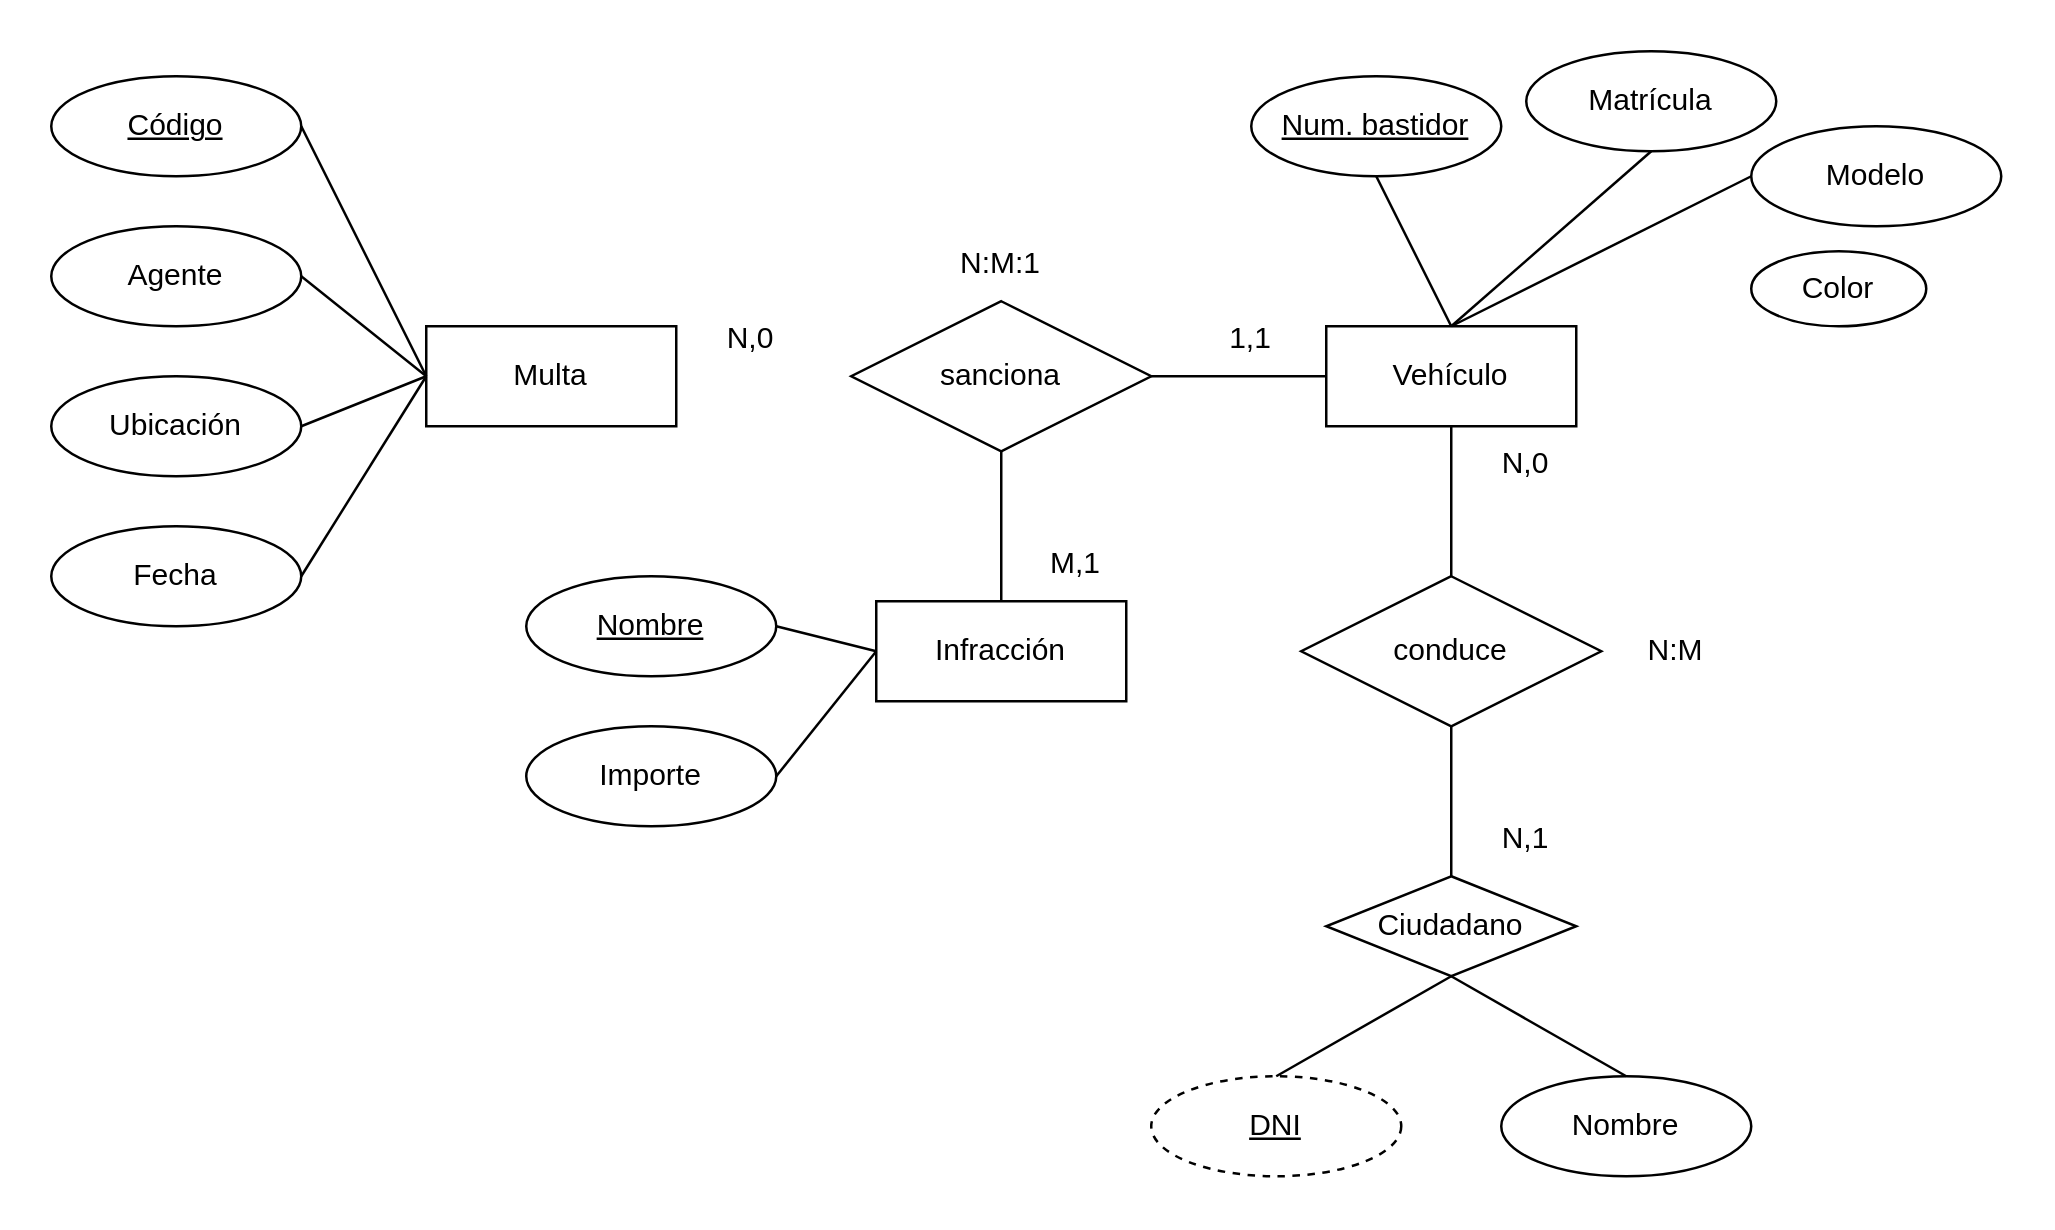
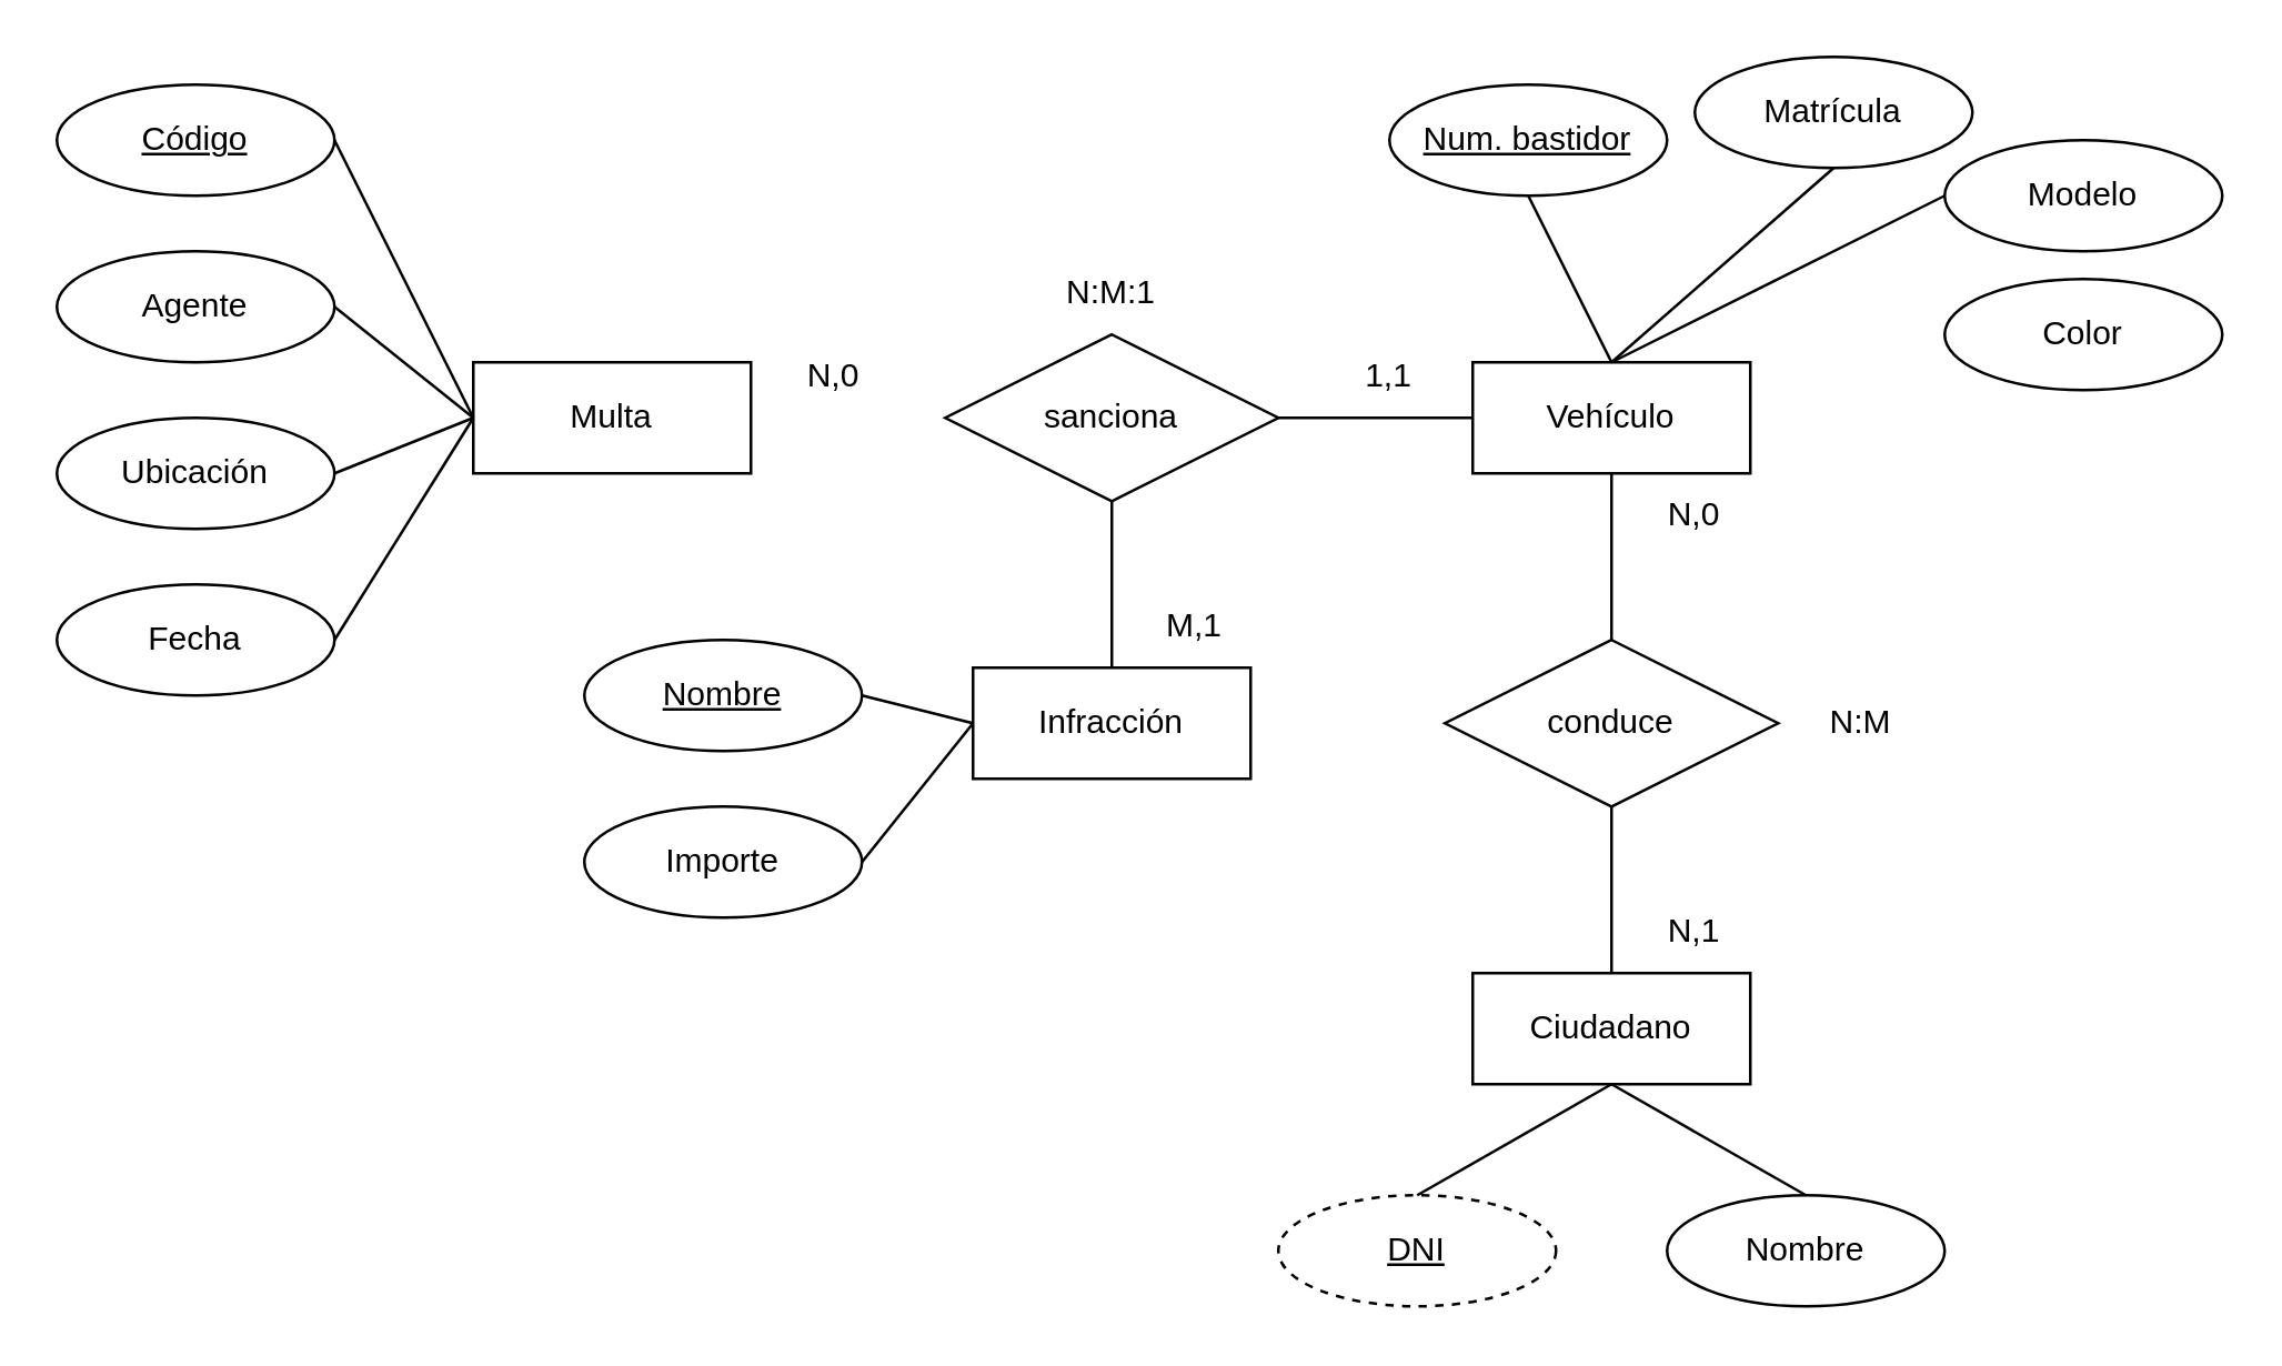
  <mxCell id="0" />
  <mxCell id="1" parent="0" />
  <mxCell id="2" value="Multa" style="whiteSpace=wrap;html=1;align=center;" vertex="1" parent="1"><mxGeometry x="170" y="130" width="100" height="40" as="geometry" /></mxCell>
  <mxCell id="3" value="sanciona" style="shape=rhombus;perimeter=rhombusPerimeter;whiteSpace=wrap;html=1;align=center;" vertex="1" parent="1"><mxGeometry x="340" y="120" width="120" height="60" as="geometry" /></mxCell>
  <mxCell id="4" value="Vehículo" style="whiteSpace=wrap;html=1;align=center;" vertex="1" parent="1"><mxGeometry x="530" y="130" width="100" height="40" as="geometry" /></mxCell>
  <mxCell id="5" value="Infracción" style="whiteSpace=wrap;html=1;align=center;" vertex="1" parent="1"><mxGeometry x="350" y="240" width="100" height="40" as="geometry" /></mxCell>
  <mxCell id="6" value="" style="endArrow=none;html=1;rounded=0;exitX=1;exitY=0.5;exitDx=0;exitDy=0;entryX=0;entryY=0.5;entryDx=0;entryDy=0;" edge="1" parent="1" source="3" target="4"><mxGeometry relative="1" as="geometry"><mxPoint x="280" y="290" as="sourcePoint" /><mxPoint x="440" y="290" as="targetPoint" /></mxGeometry></mxCell>
  <mxCell id="7" value="" style="endArrow=none;html=1;rounded=0;exitX=0.5;exitY=1;exitDx=0;exitDy=0;entryX=0.5;entryY=0;entryDx=0;entryDy=0;" edge="1" parent="1" source="3" target="5"><mxGeometry relative="1" as="geometry"><mxPoint x="280" y="290" as="sourcePoint" /><mxPoint x="440" y="290" as="targetPoint" /></mxGeometry></mxCell>
  <mxCell id="8" value="conduce" style="shape=rhombus;perimeter=rhombusPerimeter;whiteSpace=wrap;html=1;align=center;" vertex="1" parent="1"><mxGeometry x="520" y="230" width="120" height="60" as="geometry" /></mxCell>
- <mxCell id="9" value="Ciudadano" style="rhombus;whiteSpace=wrap;html=1;align=center;" vertex="1" parent="1"><mxGeometry x="530" y="350" width="100" height="40" as="geometry" /></mxCell>
+ <mxCell id="9" value="Ciudadano" style="whiteSpace=wrap;html=1;align=center;" vertex="1" parent="1"><mxGeometry x="530" y="350" width="100" height="40" as="geometry" /></mxCell>
  <mxCell id="10" value="" style="endArrow=none;html=1;rounded=0;exitX=0.5;exitY=1;exitDx=0;exitDy=0;" edge="1" parent="1" source="4" target="8"><mxGeometry relative="1" as="geometry"><mxPoint x="280" y="290" as="sourcePoint" /><mxPoint x="440" y="290" as="targetPoint" /></mxGeometry></mxCell>
  <mxCell id="11" value="" style="endArrow=none;html=1;rounded=0;entryX=0.5;entryY=1;entryDx=0;entryDy=0;exitX=0.5;exitY=0;exitDx=0;exitDy=0;" edge="1" parent="1" source="9" target="8"><mxGeometry relative="1" as="geometry"><mxPoint x="280" y="290" as="sourcePoint" /><mxPoint x="440" y="290" as="targetPoint" /></mxGeometry></mxCell>
  <mxCell id="12" value="Código" style="ellipse;whiteSpace=wrap;html=1;align=center;fontStyle=4;" vertex="1" parent="1"><mxGeometry x="20" y="30" width="100" height="40" as="geometry" /></mxCell>
  <mxCell id="13" value="Agente" style="ellipse;whiteSpace=wrap;html=1;align=center;" vertex="1" parent="1"><mxGeometry x="20" y="90" width="100" height="40" as="geometry" /></mxCell>
  <mxCell id="14" value="Ubicación" style="ellipse;whiteSpace=wrap;html=1;align=center;" vertex="1" parent="1"><mxGeometry x="20" y="150" width="100" height="40" as="geometry" /></mxCell>
  <mxCell id="15" value="Fecha" style="ellipse;whiteSpace=wrap;html=1;align=center;" vertex="1" parent="1"><mxGeometry x="20" y="210" width="100" height="40" as="geometry" /></mxCell>
  <mxCell id="16" value="" style="endArrow=none;html=1;rounded=0;entryX=0;entryY=0.5;entryDx=0;entryDy=0;exitX=1;exitY=0.5;exitDx=0;exitDy=0;" edge="1" parent="1" source="12" target="2"><mxGeometry relative="1" as="geometry"><mxPoint x="180" y="40" as="sourcePoint" /><mxPoint x="280" y="50" as="targetPoint" /></mxGeometry></mxCell>
  <mxCell id="17" value="" style="endArrow=none;html=1;rounded=0;exitX=1;exitY=0.5;exitDx=0;exitDy=0;entryX=0;entryY=0.5;entryDx=0;entryDy=0;" edge="1" parent="1" source="13" target="2"><mxGeometry relative="1" as="geometry"><mxPoint x="280" y="290" as="sourcePoint" /><mxPoint x="440" y="290" as="targetPoint" /></mxGeometry></mxCell>
  <mxCell id="18" value="" style="endArrow=none;html=1;rounded=0;exitX=1;exitY=0.5;exitDx=0;exitDy=0;entryX=0;entryY=0.5;entryDx=0;entryDy=0;" edge="1" parent="1" source="14" target="2"><mxGeometry relative="1" as="geometry"><mxPoint x="280" y="290" as="sourcePoint" /><mxPoint x="440" y="290" as="targetPoint" /></mxGeometry></mxCell>
  <mxCell id="19" value="" style="endArrow=none;html=1;rounded=0;exitX=1;exitY=0.5;exitDx=0;exitDy=0;entryX=0;entryY=0.5;entryDx=0;entryDy=0;" edge="1" parent="1" source="15" target="2"><mxGeometry relative="1" as="geometry"><mxPoint x="280" y="290" as="sourcePoint" /><mxPoint x="440" y="290" as="targetPoint" /></mxGeometry></mxCell>
  <mxCell id="20" value="Importe" style="ellipse;whiteSpace=wrap;html=1;align=center;" vertex="1" parent="1"><mxGeometry x="210" y="290" width="100" height="40" as="geometry" /></mxCell>
  <mxCell id="21" value="Nombre" style="ellipse;whiteSpace=wrap;html=1;align=center;fontStyle=4;" vertex="1" parent="1"><mxGeometry x="210" y="230" width="100" height="40" as="geometry" /></mxCell>
  <mxCell id="22" value="" style="endArrow=none;html=1;rounded=0;exitX=1;exitY=0.5;exitDx=0;exitDy=0;entryX=0;entryY=0.5;entryDx=0;entryDy=0;" edge="1" parent="1" source="21" target="5"><mxGeometry relative="1" as="geometry"><mxPoint x="280" y="290" as="sourcePoint" /><mxPoint x="350" y="320" as="targetPoint" /></mxGeometry></mxCell>
  <mxCell id="23" value="" style="endArrow=none;html=1;rounded=0;exitX=1;exitY=0.5;exitDx=0;exitDy=0;entryX=0;entryY=0.5;entryDx=0;entryDy=0;" edge="1" parent="1" source="20" target="5"><mxGeometry relative="1" as="geometry"><mxPoint x="280" y="290" as="sourcePoint" /><mxPoint x="440" y="290" as="targetPoint" /></mxGeometry></mxCell>
  <mxCell id="24" value="Num. bastidor" style="ellipse;whiteSpace=wrap;html=1;align=center;fontStyle=4;" vertex="1" parent="1"><mxGeometry x="500" y="30" width="100" height="40" as="geometry" /></mxCell>
  <mxCell id="25" value="Matrícula" style="ellipse;whiteSpace=wrap;html=1;align=center;" vertex="1" parent="1"><mxGeometry x="610" y="20" width="100" height="40" as="geometry" /></mxCell>
  <mxCell id="26" value="Modelo" style="ellipse;whiteSpace=wrap;html=1;align=center;" vertex="1" parent="1"><mxGeometry x="700" y="50" width="100" height="40" as="geometry" /></mxCell>
- <mxCell id="27" value="Color" style="ellipse;whiteSpace=wrap;html=1;align=center;" vertex="1" parent="1"><mxGeometry x="700" y="100" width="70" height="30" as="geometry" /></mxCell>
+ <mxCell id="27" value="Color" style="ellipse;whiteSpace=wrap;html=1;align=center;" vertex="1" parent="1"><mxGeometry x="700" y="100" width="100" height="40" as="geometry" /></mxCell>
  <mxCell id="28" value="" style="endArrow=none;html=1;rounded=0;entryX=0.5;entryY=1;entryDx=0;entryDy=0;exitX=0.5;exitY=0;exitDx=0;exitDy=0;" edge="1" parent="1" source="4" target="24"><mxGeometry relative="1" as="geometry"><mxPoint x="280" y="290" as="sourcePoint" /><mxPoint x="440" y="290" as="targetPoint" /></mxGeometry></mxCell>
  <mxCell id="29" value="" style="endArrow=none;html=1;rounded=0;entryX=0.5;entryY=1;entryDx=0;entryDy=0;exitX=0.5;exitY=0;exitDx=0;exitDy=0;" edge="1" parent="1" source="4" target="25"><mxGeometry relative="1" as="geometry"><mxPoint x="280" y="290" as="sourcePoint" /><mxPoint x="440" y="290" as="targetPoint" /></mxGeometry></mxCell>
  <mxCell id="30" value="" style="endArrow=none;html=1;rounded=0;entryX=0;entryY=0.5;entryDx=0;entryDy=0;exitX=0.5;exitY=0;exitDx=0;exitDy=0;" edge="1" parent="1" source="4" target="26"><mxGeometry relative="1" as="geometry"><mxPoint x="280" y="290" as="sourcePoint" /><mxPoint x="440" y="290" as="targetPoint" /></mxGeometry></mxCell>
  <mxCell id="31" value="Nombre" style="ellipse;whiteSpace=wrap;html=1;align=center;" vertex="1" parent="1"><mxGeometry x="600" y="430" width="100" height="40" as="geometry" /></mxCell>
  <mxCell id="32" value="DNI" style="ellipse;whiteSpace=wrap;html=1;align=center;fontStyle=4;dashed=1;" vertex="1" parent="1"><mxGeometry x="460" y="430" width="100" height="40" as="geometry" /></mxCell>
  <mxCell id="33" value="" style="endArrow=none;html=1;rounded=0;entryX=0.5;entryY=1;entryDx=0;entryDy=0;exitX=0.5;exitY=0;exitDx=0;exitDy=0;" edge="1" parent="1" source="32" target="9"><mxGeometry relative="1" as="geometry"><mxPoint x="280" y="290" as="sourcePoint" /><mxPoint x="440" y="290" as="targetPoint" /></mxGeometry></mxCell>
  <mxCell id="34" value="" style="endArrow=none;html=1;rounded=0;entryX=0.5;entryY=1;entryDx=0;entryDy=0;exitX=0.5;exitY=0;exitDx=0;exitDy=0;" edge="1" parent="1" source="31" target="9"><mxGeometry relative="1" as="geometry"><mxPoint x="280" y="290" as="sourcePoint" /><mxPoint x="440" y="290" as="targetPoint" /></mxGeometry></mxCell>
  <mxCell id="35" value="N,0" style="text;html=1;strokeColor=none;fillColor=none;align=center;verticalAlign=middle;whiteSpace=wrap;rounded=0;" vertex="1" parent="1"><mxGeometry x="270" y="120" width="60" height="30" as="geometry" /></mxCell>
  <mxCell id="36" value="1,1" style="text;html=1;strokeColor=none;fillColor=none;align=center;verticalAlign=middle;whiteSpace=wrap;rounded=0;" vertex="1" parent="1"><mxGeometry x="470" y="120" width="60" height="30" as="geometry" /></mxCell>
  <mxCell id="37" value="N:M:1" style="text;html=1;strokeColor=none;fillColor=none;align=center;verticalAlign=middle;whiteSpace=wrap;rounded=0;" vertex="1" parent="1"><mxGeometry x="370" y="90" width="60" height="30" as="geometry" /></mxCell>
  <mxCell id="38" value="M,1" style="text;html=1;strokeColor=none;fillColor=none;align=center;verticalAlign=middle;whiteSpace=wrap;rounded=0;" vertex="1" parent="1"><mxGeometry x="400" y="210" width="60" height="30" as="geometry" /></mxCell>
  <mxCell id="39" value="N,0" style="text;html=1;strokeColor=none;fillColor=none;align=center;verticalAlign=middle;whiteSpace=wrap;rounded=0;" vertex="1" parent="1"><mxGeometry x="580" y="170" width="60" height="30" as="geometry" /></mxCell>
  <mxCell id="40" value="N,1" style="text;html=1;strokeColor=none;fillColor=none;align=center;verticalAlign=middle;whiteSpace=wrap;rounded=0;" vertex="1" parent="1"><mxGeometry x="580" y="320" width="60" height="30" as="geometry" /></mxCell>
  <mxCell id="41" value="N:M" style="text;html=1;strokeColor=none;fillColor=none;align=center;verticalAlign=middle;whiteSpace=wrap;rounded=0;" vertex="1" parent="1"><mxGeometry x="640" y="245" width="60" height="30" as="geometry" /></mxCell>
